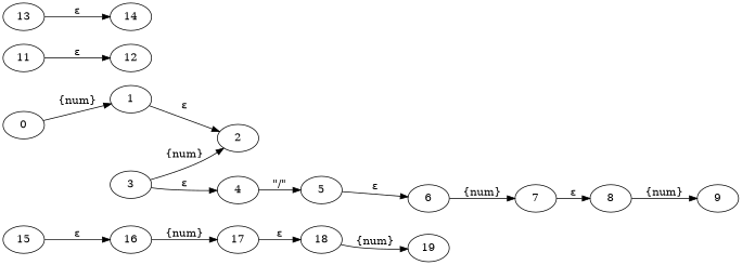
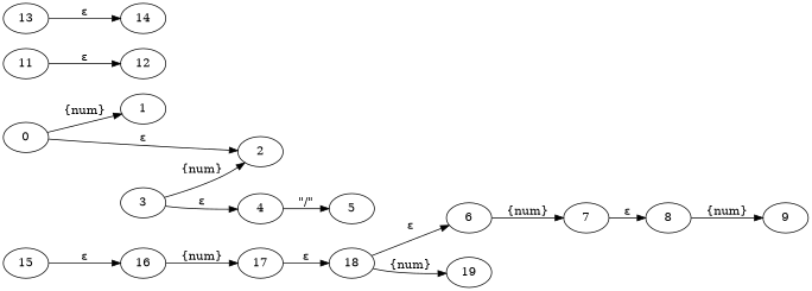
  digraph {
    rankdir=LR
    0
    1
    2
    3
    4
    5
    6
    7
    8
    9
    11
    12
    13
    14
    15
    16
    17
    18
    19
    0 -> 1 [label="{num}"]
-   1 -> 2 [label="ε"]
+   0 -> 2 [label="ε"]
    3 -> 2 [label="{num}"]
    3 -> 4 [label="ε"]
    4 -> 5 [label="\"/\""]
-   5 -> 6 [label="ε"]
+   18 -> 6 [label="ε"]
    6 -> 7 [label="{num}"]
    7 -> 8 [label="ε"]
    8 -> 9 [label="{num}"]
    11 -> 12 [label="ε"]
    13 -> 14 [label="ε"]
    15 -> 16 [label="ε"]
    16 -> 17 [label="{num}"]
    17 -> 18 [label="ε"]
    18 -> 19 [label="{num}"]
  }
